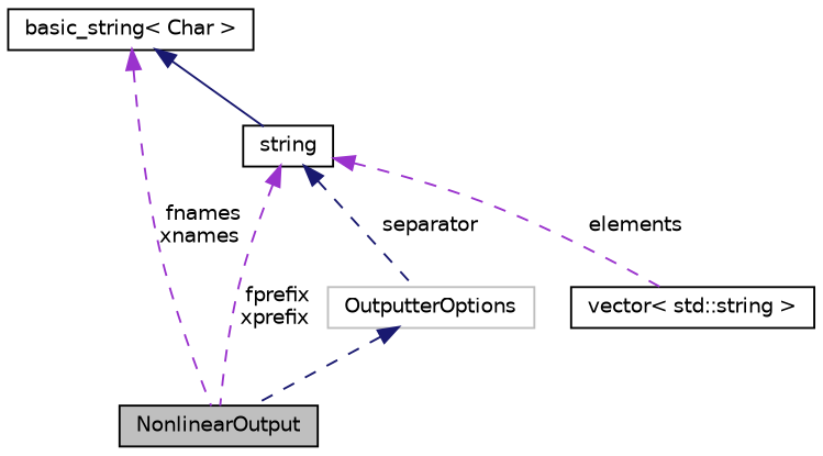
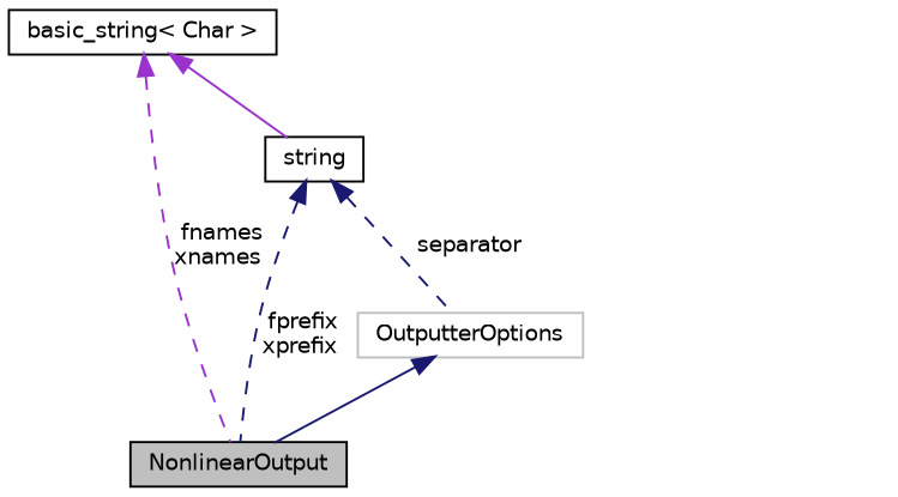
  digraph {
    node [color=black fillcolor=white fontname=Helvetica fontsize=10 shape=record style=filled]
    edge [color=midnightblue dir=back fontname=Helvetica fontsize=10 labelfontname=Helvetica labelfontsize=10 style=dashed]
    n1 [fillcolor=grey75 fontcolor=black height=0.2 label=NonlinearOutput width=0.4]
    n2 [color=grey75 height=0.2 label=OutputterOptions width=0.4]
    n3 [height=0.2 label=string width=0.4]
-   n4 [height=0.2 label="vector\< std::string \>" width=0.4]
    n5 [height=0.2 label="basic_string\< Char \>" width=0.4]
-   n2 -> n1
-   n3 -> n1 [color=darkorchid3 label=" fprefix\nxprefix"]
+   n2 -> n1 [style=solid]
+   n3 -> n1 [label=" fprefix\nxprefix"]
    n3 -> n2 [label=" separator"]
-   n3 -> n4 [color=darkorchid3 label=" elements"]
    n5 -> n1 [color=darkorchid3 label=" fnames\nxnames"]
-   n5 -> n3 [style=solid]
+   n5 -> n3 [color=darkorchid3 style=solid]
  }
